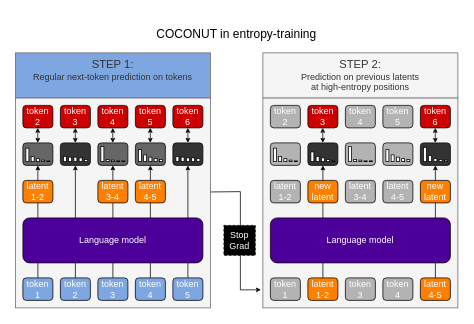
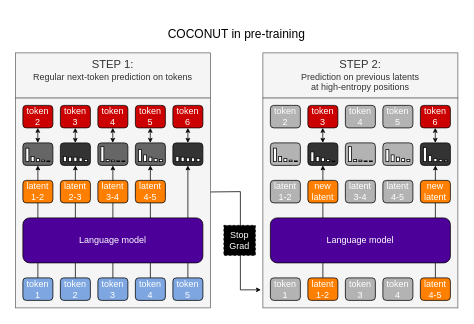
  <mxCell id="0" />
  <mxCell id="1" parent="0" />
  <mxCell id="2" value="" style="rounded=0;whiteSpace=wrap;html=1;fillColor=#f5f5f5;fontColor=#333333;strokeColor=#666666;" parent="1" vertex="1"><mxGeometry x="350" y="130" width="260" height="280" as="geometry" /></mxCell>
  <mxCell id="3" style="edgeStyle=orthogonalEdgeStyle;rounded=0;orthogonalLoop=1;jettySize=auto;html=1;exitX=0.5;exitY=0;exitDx=0;exitDy=0;entryX=0.5;entryY=1;entryDx=0;entryDy=0;endSize=4;" parent="1" source="41" target="98" edge="1"><mxGeometry relative="1" as="geometry" /></mxCell>
  <mxCell id="4" style="edgeStyle=orthogonalEdgeStyle;rounded=0;orthogonalLoop=1;jettySize=auto;html=1;exitX=0.5;exitY=0;exitDx=0;exitDy=0;entryX=0.5;entryY=1;entryDx=0;entryDy=0;endSize=4;" parent="1" source="40" target="80" edge="1"><mxGeometry relative="1" as="geometry" /></mxCell>
  <mxCell id="5" value="" style="rounded=0;whiteSpace=wrap;html=1;fillColor=#f5f5f5;fontColor=#333333;strokeColor=#666666;verticalAlign=top;" parent="1" vertex="1"><mxGeometry x="20" y="130" width="260" height="280" as="geometry" /></mxCell>
  <mxCell id="6" style="edgeStyle=orthogonalEdgeStyle;rounded=0;orthogonalLoop=1;jettySize=auto;html=1;exitX=0.5;exitY=0;exitDx=0;exitDy=0;entryX=0.5;entryY=1;entryDx=0;entryDy=0;endSize=4;" parent="1" source="15" target="68" edge="1"><mxGeometry relative="1" as="geometry" /></mxCell>
  <mxCell id="7" style="edgeStyle=orthogonalEdgeStyle;rounded=0;orthogonalLoop=1;jettySize=auto;html=1;exitX=0.5;exitY=0;exitDx=0;exitDy=0;entryX=0.5;entryY=1;entryDx=0;entryDy=0;endSize=4;" parent="1" source="16" target="62" edge="1"><mxGeometry relative="1" as="geometry" /></mxCell>
  <mxCell id="8" style="edgeStyle=orthogonalEdgeStyle;rounded=0;orthogonalLoop=1;jettySize=auto;html=1;exitX=0.5;exitY=0;exitDx=0;exitDy=0;entryX=0.5;entryY=1;entryDx=0;entryDy=0;endSize=4;" parent="1" source="14" target="56" edge="1"><mxGeometry relative="1" as="geometry" /></mxCell>
  <mxCell id="9" style="edgeStyle=orthogonalEdgeStyle;rounded=0;orthogonalLoop=1;jettySize=auto;html=1;exitX=0.5;exitY=0;exitDx=0;exitDy=0;entryX=0.5;entryY=1;entryDx=0;entryDy=0;endSize=4;" parent="1" source="13" target="50" edge="1"><mxGeometry relative="1" as="geometry" /></mxCell>
  <mxCell id="10" style="edgeStyle=orthogonalEdgeStyle;rounded=0;orthogonalLoop=1;jettySize=auto;html=1;exitX=0.5;exitY=0;exitDx=0;exitDy=0;entryX=0.5;entryY=1;entryDx=0;entryDy=0;endSize=4;" parent="1" source="12" target="44" edge="1"><mxGeometry relative="1" as="geometry" /></mxCell>
  <mxCell id="11" value="Language model" style="rounded=1;whiteSpace=wrap;html=1;fillColor=#4C0099;fontColor=#FFFFFF;" parent="1" vertex="1"><mxGeometry x="30" y="290" width="240" height="60" as="geometry" /></mxCell>
  <mxCell id="12" value="token&lt;div&gt;1&lt;/div&gt;" style="rounded=1;whiteSpace=wrap;html=1;fillColor=#7EA6E0;fontColor=#FFFFFF;" parent="1" vertex="1"><mxGeometry x="30" y="370" width="40" height="30" as="geometry" /></mxCell>
  <mxCell id="13" value="token&lt;div&gt;2&lt;/div&gt;" style="rounded=1;whiteSpace=wrap;html=1;fillColor=#7EA6E0;fontColor=#FFFFFF;" parent="1" vertex="1"><mxGeometry x="80" y="370" width="40" height="30" as="geometry" /></mxCell>
  <mxCell id="14" value="token&lt;div&gt;3&lt;/div&gt;" style="rounded=1;whiteSpace=wrap;html=1;fillColor=#7EA6E0;fontColor=#FFFFFF;" parent="1" vertex="1"><mxGeometry x="130" y="370" width="40" height="30" as="geometry" /></mxCell>
  <mxCell id="15" value="token&lt;div&gt;5&lt;/div&gt;" style="rounded=1;whiteSpace=wrap;html=1;fillColor=#7EA6E0;fontColor=#FFFFFF;" parent="1" vertex="1"><mxGeometry x="230" y="370" width="40" height="30" as="geometry" /></mxCell>
  <mxCell id="16" value="token&lt;div&gt;4&lt;/div&gt;" style="rounded=1;whiteSpace=wrap;html=1;fillColor=#7EA6E0;fontColor=#FFFFFF;" parent="1" vertex="1"><mxGeometry x="180" y="370" width="40" height="30" as="geometry" /></mxCell>
  <mxCell id="17" value="latent&lt;div&gt;1-2&lt;/div&gt;" style="rounded=1;whiteSpace=wrap;html=1;fillColor=#FF8000;fontColor=#FFFFFF;" parent="1" vertex="1"><mxGeometry x="30" y="240" width="40" height="30" as="geometry" /></mxCell>
+ <mxCell id="18" value="latent&lt;div&gt;2-3&lt;/div&gt;" style="rounded=1;whiteSpace=wrap;html=1;fillColor=#FF8000;fontColor=#FFFFFF;" parent="1" vertex="1"><mxGeometry x="80" y="240" width="40" height="30" as="geometry" /></mxCell>
  <mxCell id="19" value="latent&lt;div&gt;3-4&lt;/div&gt;" style="rounded=1;whiteSpace=wrap;html=1;fillColor=#FF8000;fontColor=#FFFFFF;" parent="1" vertex="1"><mxGeometry x="130" y="240" width="40" height="30" as="geometry" /></mxCell>
  <mxCell id="20" value="latent&lt;div&gt;4-5&lt;/div&gt;" style="rounded=1;whiteSpace=wrap;html=1;fillColor=#FF8000;fontColor=#FFFFFF;" parent="1" vertex="1"><mxGeometry x="180" y="240" width="40" height="30" as="geometry" /></mxCell>
  <mxCell id="21" value="token&lt;div&gt;2&lt;/div&gt;" style="rounded=1;whiteSpace=wrap;html=1;fontColor=#FFFFFF;fillColor=#CC0000;" parent="1" vertex="1"><mxGeometry x="30" y="140" width="40" height="30" as="geometry" /></mxCell>
  <mxCell id="22" value="token&lt;div&gt;3&lt;/div&gt;" style="rounded=1;whiteSpace=wrap;html=1;fontColor=#FFFFFF;fillColor=#CC0000;" parent="1" vertex="1"><mxGeometry x="80" y="140" width="40" height="30" as="geometry" /></mxCell>
  <mxCell id="23" value="token&lt;div&gt;4&lt;/div&gt;" style="rounded=1;whiteSpace=wrap;html=1;fontColor=#FFFFFF;fillColor=#CC0000;" parent="1" vertex="1"><mxGeometry x="130" y="140" width="40" height="30" as="geometry" /></mxCell>
  <mxCell id="24" value="token&lt;div&gt;6&lt;/div&gt;" style="rounded=1;whiteSpace=wrap;html=1;fontColor=#FFFFFF;fillColor=#CC0000;" parent="1" vertex="1"><mxGeometry x="230" y="140" width="40" height="30" as="geometry" /></mxCell>
  <mxCell id="25" value="token&lt;div&gt;5&lt;/div&gt;" style="rounded=1;whiteSpace=wrap;html=1;fontColor=#FFFFFF;fillColor=#CC0000;" parent="1" vertex="1"><mxGeometry x="180" y="140" width="40" height="30" as="geometry" /></mxCell>
  <mxCell id="26" value="Language model" style="rounded=1;whiteSpace=wrap;html=1;fillColor=#4C0099;fontColor=#FFFFFF;" parent="1" vertex="1"><mxGeometry x="360" y="290" width="240" height="60" as="geometry" /></mxCell>
  <mxCell id="27" value="token&lt;div&gt;1&lt;/div&gt;" style="rounded=1;whiteSpace=wrap;html=1;fillColor=light-dark(#b3b3b3, #436697);fontColor=#FFFFFF;" parent="1" vertex="1"><mxGeometry x="360" y="370" width="40" height="30" as="geometry" /></mxCell>
  <mxCell id="28" value="token&lt;div&gt;3&lt;/div&gt;" style="rounded=1;whiteSpace=wrap;html=1;fillColor=light-dark(#b3b3b3, #436697);fontColor=#FFFFFF;" parent="1" vertex="1"><mxGeometry x="460" y="370" width="40" height="30" as="geometry" /></mxCell>
  <mxCell id="29" value="token&lt;div&gt;4&lt;/div&gt;" style="rounded=1;whiteSpace=wrap;html=1;fillColor=light-dark(#b3b3b3, #436697);fontColor=#FFFFFF;" parent="1" vertex="1"><mxGeometry x="510" y="370" width="40" height="30" as="geometry" /></mxCell>
  <mxCell id="30" value="latent&lt;div&gt;1-2&lt;/div&gt;" style="rounded=1;whiteSpace=wrap;html=1;fillColor=light-dark(#b3b3b3, #436697);fontColor=#FFFFFF;" parent="1" vertex="1"><mxGeometry x="360" y="240" width="40" height="30" as="geometry" /></mxCell>
  <mxCell id="31" value="new latent" style="rounded=1;whiteSpace=wrap;html=1;fillColor=#FF8000;fontColor=#FFFFFF;" parent="1" vertex="1"><mxGeometry x="410" y="240" width="40" height="30" as="geometry" /></mxCell>
  <mxCell id="32" value="latent&lt;div&gt;3-4&lt;/div&gt;" style="rounded=1;whiteSpace=wrap;html=1;fillColor=light-dark(#b3b3b3, #436697);fontColor=#FFFFFF;" parent="1" vertex="1"><mxGeometry x="460" y="240" width="40" height="30" as="geometry" /></mxCell>
  <mxCell id="33" value="new latent" style="rounded=1;whiteSpace=wrap;html=1;fillColor=#FF8000;fontColor=#FFFFFF;" parent="1" vertex="1"><mxGeometry x="560" y="240" width="40" height="30" as="geometry" /></mxCell>
  <mxCell id="34" value="latent&lt;div&gt;4-5&lt;/div&gt;" style="rounded=1;whiteSpace=wrap;html=1;fillColor=light-dark(#b3b3b3, #436697);fontColor=#FFFFFF;" parent="1" vertex="1"><mxGeometry x="510" y="240" width="40" height="30" as="geometry" /></mxCell>
  <mxCell id="35" value="token&lt;div&gt;2&lt;/div&gt;" style="rounded=1;whiteSpace=wrap;html=1;fontColor=#FFFFFF;fillColor=light-dark(#b3b3b3, #436697);" parent="1" vertex="1"><mxGeometry x="360" y="140" width="40" height="30" as="geometry" /></mxCell>
  <mxCell id="36" value="token&lt;div&gt;3&lt;/div&gt;" style="rounded=1;whiteSpace=wrap;html=1;fontColor=#FFFFFF;fillColor=#CC0000;" parent="1" vertex="1"><mxGeometry x="410" y="140" width="40" height="30" as="geometry" /></mxCell>
  <mxCell id="37" value="token&lt;div&gt;4&lt;/div&gt;" style="rounded=1;whiteSpace=wrap;html=1;fontColor=#FFFFFF;fillColor=light-dark(#b3b3b3, #436697);" parent="1" vertex="1"><mxGeometry x="460" y="140" width="40" height="30" as="geometry" /></mxCell>
  <mxCell id="38" value="token&lt;div&gt;6&lt;/div&gt;" style="rounded=1;whiteSpace=wrap;html=1;fontColor=#FFFFFF;fillColor=#CC0000;" parent="1" vertex="1"><mxGeometry x="560" y="140" width="40" height="30" as="geometry" /></mxCell>
  <mxCell id="39" value="token&lt;div&gt;5&lt;/div&gt;" style="rounded=1;whiteSpace=wrap;html=1;fontColor=#FFFFFF;fillColor=light-dark(#b3b3b3, #436697);" parent="1" vertex="1"><mxGeometry x="510" y="140" width="40" height="30" as="geometry" /></mxCell>
  <mxCell id="40" value="latent&lt;div&gt;1-2&lt;/div&gt;" style="rounded=1;whiteSpace=wrap;html=1;fillColor=#FF8000;fontColor=#FFFFFF;" parent="1" vertex="1"><mxGeometry x="410" y="370" width="40" height="30" as="geometry" /></mxCell>
  <mxCell id="41" value="latent&lt;div&gt;4-5&lt;/div&gt;" style="rounded=1;whiteSpace=wrap;html=1;fillColor=#FF8000;fontColor=#FFFFFF;" parent="1" vertex="1"><mxGeometry x="560" y="370" width="40" height="30" as="geometry" /></mxCell>
  <mxCell id="42" value="" style="endArrow=classic;html=1;rounded=0;entryX=-0.01;entryY=0.914;entryDx=0;entryDy=0;entryPerimeter=0;exitX=1.002;exitY=0.448;exitDx=0;exitDy=0;exitPerimeter=0;endSize=4;" parent="1" source="5" target="2" edge="1"><mxGeometry width="50" height="50" relative="1" as="geometry"><mxPoint x="282" y="254" as="sourcePoint" /><mxPoint x="280" y="140" as="targetPoint" /><Array as="points"><mxPoint x="320" y="255" /><mxPoint x="320" y="386" /></Array></mxGeometry></mxCell>
  <mxCell id="43" value="Stop&lt;div&gt;Grad&lt;/div&gt;" style="rounded=0;whiteSpace=wrap;html=1;fillColor=#000000;fontColor=#FFFFFF;dashed=1;" parent="1" vertex="1"><mxGeometry x="298" y="300" width="42" height="40" as="geometry" /></mxCell>
  <mxCell id="44" value="" style="rounded=1;whiteSpace=wrap;html=1;fillColor=light-dark(#666666, #535353);" parent="1" vertex="1"><mxGeometry x="30" y="190" width="40" height="30" as="geometry" /></mxCell>
  <mxCell id="45" value="" style="rounded=0;whiteSpace=wrap;html=1;" parent="1" vertex="1"><mxGeometry x="34" y="197" width="4" height="18" as="geometry" /></mxCell>
  <mxCell id="46" value="" style="rounded=0;whiteSpace=wrap;html=1;" parent="1" vertex="1"><mxGeometry x="41" y="208" width="4" height="7" as="geometry" /></mxCell>
  <mxCell id="47" value="" style="rounded=0;whiteSpace=wrap;html=1;" parent="1" vertex="1"><mxGeometry x="48" y="211" width="4" height="4" as="geometry" /></mxCell>
  <mxCell id="48" value="" style="rounded=0;whiteSpace=wrap;html=1;" parent="1" vertex="1"><mxGeometry x="62" y="214" width="4" height="1" as="geometry" /></mxCell>
  <mxCell id="49" value="" style="rounded=0;whiteSpace=wrap;html=1;" parent="1" vertex="1"><mxGeometry x="55" y="213" width="4" height="2" as="geometry" /></mxCell>
  <mxCell id="50" value="" style="rounded=1;whiteSpace=wrap;html=1;fillColor=light-dark(#333333,#535353);" parent="1" vertex="1"><mxGeometry x="80" y="190" width="40" height="30" as="geometry" /></mxCell>
  <mxCell id="51" value="" style="rounded=0;whiteSpace=wrap;html=1;" parent="1" vertex="1"><mxGeometry x="84" y="208" width="4" height="7" as="geometry" /></mxCell>
  <mxCell id="52" value="" style="rounded=0;whiteSpace=wrap;html=1;" parent="1" vertex="1"><mxGeometry x="91" y="209" width="4" height="6" as="geometry" /></mxCell>
  <mxCell id="53" value="" style="rounded=0;whiteSpace=wrap;html=1;" parent="1" vertex="1"><mxGeometry x="98" y="209" width="4" height="6" as="geometry" /></mxCell>
  <mxCell id="54" value="" style="rounded=0;whiteSpace=wrap;html=1;" parent="1" vertex="1"><mxGeometry x="112" y="212" width="4" height="3" as="geometry" /></mxCell>
  <mxCell id="55" value="" style="rounded=0;whiteSpace=wrap;html=1;" parent="1" vertex="1"><mxGeometry x="105" y="210" width="4" height="5" as="geometry" /></mxCell>
  <mxCell id="56" value="" style="rounded=1;whiteSpace=wrap;html=1;fillColor=light-dark(#666666, #535353);" parent="1" vertex="1"><mxGeometry x="130" y="190" width="40" height="30" as="geometry" /></mxCell>
  <mxCell id="57" value="" style="rounded=0;whiteSpace=wrap;html=1;" parent="1" vertex="1"><mxGeometry x="134" y="195" width="4" height="20" as="geometry" /></mxCell>
  <mxCell id="58" value="" style="rounded=0;whiteSpace=wrap;html=1;" parent="1" vertex="1"><mxGeometry x="141" y="212" width="4" height="3" as="geometry" /></mxCell>
  <mxCell id="59" value="" style="rounded=0;whiteSpace=wrap;html=1;" parent="1" vertex="1"><mxGeometry x="148" y="213" width="4" height="2" as="geometry" /></mxCell>
  <mxCell id="60" value="" style="rounded=0;whiteSpace=wrap;html=1;" parent="1" vertex="1"><mxGeometry x="162" y="214" width="4" height="1" as="geometry" /></mxCell>
  <mxCell id="61" value="" style="rounded=0;whiteSpace=wrap;html=1;" parent="1" vertex="1"><mxGeometry x="155" y="214" width="4" height="1" as="geometry" /></mxCell>
  <mxCell id="62" value="" style="rounded=1;whiteSpace=wrap;html=1;fillColor=light-dark(#666666, #535353);" parent="1" vertex="1"><mxGeometry x="180" y="190" width="40" height="30" as="geometry" /></mxCell>
  <mxCell id="63" value="" style="rounded=0;whiteSpace=wrap;html=1;" parent="1" vertex="1"><mxGeometry x="184" y="199" width="4" height="16" as="geometry" /></mxCell>
  <mxCell id="64" value="" style="rounded=0;whiteSpace=wrap;html=1;" parent="1" vertex="1"><mxGeometry x="191" y="206" width="4" height="9" as="geometry" /></mxCell>
  <mxCell id="65" value="" style="rounded=0;whiteSpace=wrap;html=1;" parent="1" vertex="1"><mxGeometry x="198" y="209" width="4" height="6" as="geometry" /></mxCell>
  <mxCell id="66" value="" style="rounded=0;whiteSpace=wrap;html=1;" parent="1" vertex="1"><mxGeometry x="212" y="212" width="4" height="3" as="geometry" /></mxCell>
  <mxCell id="67" value="" style="rounded=0;whiteSpace=wrap;html=1;" parent="1" vertex="1"><mxGeometry x="205" y="211" width="4" height="4" as="geometry" /></mxCell>
  <mxCell id="68" value="" style="rounded=1;whiteSpace=wrap;html=1;fillColor=light-dark(#333333,#535353);" parent="1" vertex="1"><mxGeometry x="230" y="190" width="40" height="30" as="geometry" /></mxCell>
  <mxCell id="69" value="" style="rounded=0;whiteSpace=wrap;html=1;" parent="1" vertex="1"><mxGeometry x="234" y="208" width="4" height="7" as="geometry" /></mxCell>
  <mxCell id="70" value="" style="rounded=0;whiteSpace=wrap;html=1;" parent="1" vertex="1"><mxGeometry x="241" y="209" width="4" height="6" as="geometry" /></mxCell>
  <mxCell id="71" value="" style="rounded=0;whiteSpace=wrap;html=1;" parent="1" vertex="1"><mxGeometry x="248" y="210" width="4" height="5" as="geometry" /></mxCell>
  <mxCell id="72" value="" style="rounded=0;whiteSpace=wrap;html=1;" parent="1" vertex="1"><mxGeometry x="262" y="211" width="4" height="4" as="geometry" /></mxCell>
  <mxCell id="73" value="" style="rounded=0;whiteSpace=wrap;html=1;" parent="1" vertex="1"><mxGeometry x="255" y="210" width="4" height="5" as="geometry" /></mxCell>
  <mxCell id="74" value="" style="rounded=1;whiteSpace=wrap;html=1;fillColor=light-dark(#b3b3b3, #535353);" parent="1" vertex="1"><mxGeometry x="360" y="190" width="40" height="30" as="geometry" /></mxCell>
  <mxCell id="75" value="" style="rounded=0;whiteSpace=wrap;html=1;" parent="1" vertex="1"><mxGeometry x="364" y="197" width="4" height="18" as="geometry" /></mxCell>
  <mxCell id="76" value="" style="rounded=0;whiteSpace=wrap;html=1;" parent="1" vertex="1"><mxGeometry x="371" y="208" width="4" height="7" as="geometry" /></mxCell>
  <mxCell id="77" value="" style="rounded=0;whiteSpace=wrap;html=1;" parent="1" vertex="1"><mxGeometry x="378" y="211" width="4" height="4" as="geometry" /></mxCell>
  <mxCell id="78" value="" style="rounded=0;whiteSpace=wrap;html=1;" parent="1" vertex="1"><mxGeometry x="392" y="214" width="4" height="1" as="geometry" /></mxCell>
  <mxCell id="79" value="" style="rounded=0;whiteSpace=wrap;html=1;" parent="1" vertex="1"><mxGeometry x="385" y="213" width="4" height="2" as="geometry" /></mxCell>
  <mxCell id="80" value="" style="rounded=1;whiteSpace=wrap;html=1;fillColor=light-dark(#333333, #535353);" parent="1" vertex="1"><mxGeometry x="410" y="190" width="40" height="30" as="geometry" /></mxCell>
  <mxCell id="81" value="" style="rounded=0;whiteSpace=wrap;html=1;" parent="1" vertex="1"><mxGeometry x="414" y="202" width="4" height="13" as="geometry" /></mxCell>
  <mxCell id="82" value="" style="rounded=0;whiteSpace=wrap;html=1;" parent="1" vertex="1"><mxGeometry x="421" y="208" width="4" height="7" as="geometry" /></mxCell>
  <mxCell id="83" value="" style="rounded=0;whiteSpace=wrap;html=1;" parent="1" vertex="1"><mxGeometry x="428" y="210" width="4" height="5" as="geometry" /></mxCell>
  <mxCell id="84" value="" style="rounded=0;whiteSpace=wrap;html=1;" parent="1" vertex="1"><mxGeometry x="442" y="214" width="4" height="1" as="geometry" /></mxCell>
  <mxCell id="85" value="" style="rounded=0;whiteSpace=wrap;html=1;" parent="1" vertex="1"><mxGeometry x="435" y="212" width="4" height="3" as="geometry" /></mxCell>
  <mxCell id="86" value="" style="rounded=1;whiteSpace=wrap;html=1;fillColor=light-dark(#b3b3b3, #535353);" parent="1" vertex="1"><mxGeometry x="460" y="190" width="40" height="30" as="geometry" /></mxCell>
  <mxCell id="87" value="" style="rounded=0;whiteSpace=wrap;html=1;" parent="1" vertex="1"><mxGeometry x="464" y="195" width="4" height="20" as="geometry" /></mxCell>
  <mxCell id="88" value="" style="rounded=0;whiteSpace=wrap;html=1;" parent="1" vertex="1"><mxGeometry x="471" y="212" width="4" height="3" as="geometry" /></mxCell>
  <mxCell id="89" value="" style="rounded=0;whiteSpace=wrap;html=1;" parent="1" vertex="1"><mxGeometry x="478" y="213" width="4" height="2" as="geometry" /></mxCell>
  <mxCell id="90" value="" style="rounded=0;whiteSpace=wrap;html=1;" parent="1" vertex="1"><mxGeometry x="492" y="214" width="4" height="1" as="geometry" /></mxCell>
  <mxCell id="91" value="" style="rounded=0;whiteSpace=wrap;html=1;" parent="1" vertex="1"><mxGeometry x="485" y="214" width="4" height="1" as="geometry" /></mxCell>
  <mxCell id="92" value="" style="rounded=1;whiteSpace=wrap;html=1;fillColor=light-dark(#b3b3b3, #535353);" parent="1" vertex="1"><mxGeometry x="510" y="190" width="40" height="30" as="geometry" /></mxCell>
  <mxCell id="93" value="" style="rounded=0;whiteSpace=wrap;html=1;" parent="1" vertex="1"><mxGeometry x="514" y="199" width="4" height="16" as="geometry" /></mxCell>
  <mxCell id="94" value="" style="rounded=0;whiteSpace=wrap;html=1;" parent="1" vertex="1"><mxGeometry x="521" y="206" width="4" height="9" as="geometry" /></mxCell>
  <mxCell id="95" value="" style="rounded=0;whiteSpace=wrap;html=1;" parent="1" vertex="1"><mxGeometry x="528" y="209" width="4" height="6" as="geometry" /></mxCell>
  <mxCell id="96" value="" style="rounded=0;whiteSpace=wrap;html=1;" parent="1" vertex="1"><mxGeometry x="542" y="212" width="4" height="3" as="geometry" /></mxCell>
  <mxCell id="97" value="" style="rounded=0;whiteSpace=wrap;html=1;" parent="1" vertex="1"><mxGeometry x="535" y="211" width="4" height="4" as="geometry" /></mxCell>
  <mxCell id="98" value="" style="rounded=1;whiteSpace=wrap;html=1;fillColor=light-dark(#333333, #535353);" parent="1" vertex="1"><mxGeometry x="560" y="190" width="40" height="30" as="geometry" /></mxCell>
  <mxCell id="99" value="" style="rounded=0;whiteSpace=wrap;html=1;" parent="1" vertex="1"><mxGeometry x="564" y="196" width="4" height="19" as="geometry" /></mxCell>
  <mxCell id="100" value="" style="rounded=0;whiteSpace=wrap;html=1;" parent="1" vertex="1"><mxGeometry x="571" y="207" width="4" height="8" as="geometry" /></mxCell>
  <mxCell id="101" value="" style="rounded=0;whiteSpace=wrap;html=1;" parent="1" vertex="1"><mxGeometry x="578" y="211" width="4" height="4" as="geometry" /></mxCell>
  <mxCell id="102" value="" style="rounded=0;whiteSpace=wrap;html=1;" parent="1" vertex="1"><mxGeometry x="592" y="213" width="4" height="2" as="geometry" /></mxCell>
  <mxCell id="103" value="" style="rounded=0;whiteSpace=wrap;html=1;" parent="1" vertex="1"><mxGeometry x="585" y="212" width="4" height="3" as="geometry" /></mxCell>
- <mxCell id="104" value="&lt;font style=&quot;font-size: 15px;&quot;&gt;STEP 1:&lt;/font&gt;&lt;div&gt;Regular next-token prediction on tokens&lt;/div&gt;" style="rounded=0;whiteSpace=wrap;html=1;fillColor=#7ea6e0;fontColor=#333333;strokeColor=#666666;verticalAlign=top;" parent="1" vertex="1"><mxGeometry x="20" y="70" width="260" height="60" as="geometry" /></mxCell>
+ <mxCell id="104" value="&lt;font style=&quot;font-size: 15px;&quot;&gt;STEP 1:&lt;/font&gt;&lt;div&gt;Regular next-token prediction on tokens&lt;/div&gt;" style="rounded=0;whiteSpace=wrap;html=1;fillColor=#f5f5f5;fontColor=#333333;strokeColor=#666666;verticalAlign=top;" parent="1" vertex="1"><mxGeometry x="20" y="70" width="260" height="60" as="geometry" /></mxCell>
  <mxCell id="105" value="&lt;font style=&quot;font-size: 15px;&quot;&gt;STEP 2:&lt;/font&gt;&lt;div&gt;Prediction on previous latents&lt;/div&gt;&lt;div&gt;at high-entropy positions&lt;/div&gt;" style="rounded=0;whiteSpace=wrap;html=1;fillColor=#f5f5f5;fontColor=#333333;strokeColor=#666666;verticalAlign=top;" parent="1" vertex="1"><mxGeometry x="350" y="70" width="260" height="60" as="geometry" /></mxCell>
  <mxCell id="106" value="" style="endArrow=classic;startArrow=classic;html=1;rounded=0;entryX=0.5;entryY=1;entryDx=0;entryDy=0;exitX=0.5;exitY=0;exitDx=0;exitDy=0;strokeWidth=1;endSize=4;startSize=4;" parent="1" source="68" target="24" edge="1"><mxGeometry width="50" height="50" relative="1" as="geometry"><mxPoint x="230" y="290" as="sourcePoint" /><mxPoint x="280" y="240" as="targetPoint" /></mxGeometry></mxCell>
  <mxCell id="107" value="" style="endArrow=classic;startArrow=classic;html=1;rounded=0;entryX=0.5;entryY=1;entryDx=0;entryDy=0;exitX=0.5;exitY=0;exitDx=0;exitDy=0;strokeWidth=1;endSize=4;startSize=4;" parent="1" edge="1"><mxGeometry width="50" height="50" relative="1" as="geometry"><mxPoint x="199.88" y="190" as="sourcePoint" /><mxPoint x="199.88" y="170" as="targetPoint" /></mxGeometry></mxCell>
  <mxCell id="108" value="" style="endArrow=classic;startArrow=classic;html=1;rounded=0;entryX=0.5;entryY=1;entryDx=0;entryDy=0;exitX=0.5;exitY=0;exitDx=0;exitDy=0;strokeWidth=1;endSize=4;startSize=4;" parent="1" edge="1"><mxGeometry width="50" height="50" relative="1" as="geometry"><mxPoint x="149.88" y="190" as="sourcePoint" /><mxPoint x="149.88" y="170" as="targetPoint" /></mxGeometry></mxCell>
  <mxCell id="109" value="" style="endArrow=classic;startArrow=classic;html=1;rounded=0;entryX=0.5;entryY=1;entryDx=0;entryDy=0;exitX=0.5;exitY=0;exitDx=0;exitDy=0;strokeWidth=1;endSize=4;startSize=4;" parent="1" edge="1"><mxGeometry width="50" height="50" relative="1" as="geometry"><mxPoint x="99.88" y="190" as="sourcePoint" /><mxPoint x="99.88" y="170" as="targetPoint" /></mxGeometry></mxCell>
  <mxCell id="110" value="" style="endArrow=classic;startArrow=classic;html=1;rounded=0;entryX=0.5;entryY=1;entryDx=0;entryDy=0;exitX=0.5;exitY=0;exitDx=0;exitDy=0;strokeWidth=1;endSize=4;startSize=4;" parent="1" edge="1"><mxGeometry width="50" height="50" relative="1" as="geometry"><mxPoint x="49.88" y="190" as="sourcePoint" /><mxPoint x="49.88" y="170" as="targetPoint" /></mxGeometry></mxCell>
  <mxCell id="111" value="" style="endArrow=classic;startArrow=classic;html=1;rounded=0;entryX=0.5;entryY=1;entryDx=0;entryDy=0;exitX=0.5;exitY=0;exitDx=0;exitDy=0;strokeWidth=1;endSize=4;startSize=4;" parent="1" edge="1"><mxGeometry width="50" height="50" relative="1" as="geometry"><mxPoint x="429.86" y="190" as="sourcePoint" /><mxPoint x="429.86" y="170" as="targetPoint" /></mxGeometry></mxCell>
  <mxCell id="112" value="" style="endArrow=classic;startArrow=classic;html=1;rounded=0;entryX=0.5;entryY=1;entryDx=0;entryDy=0;exitX=0.5;exitY=0;exitDx=0;exitDy=0;strokeWidth=1;endSize=4;startSize=4;" parent="1" edge="1"><mxGeometry width="50" height="50" relative="1" as="geometry"><mxPoint x="579.87" y="190" as="sourcePoint" /><mxPoint x="579.87" y="170" as="targetPoint" /></mxGeometry></mxCell>
- <mxCell id="113" value="&lt;font style=&quot;font-size: 16px;&quot;&gt;COCONUT in entropy-training&lt;/font&gt;" style="text;html=1;align=center;verticalAlign=middle;whiteSpace=wrap;rounded=0;" parent="1" vertex="1"><mxGeometry x="20" y="20" width="590" height="50" as="geometry" /></mxCell>
+ <mxCell id="113" value="&lt;font style=&quot;font-size: 16px;&quot;&gt;COCONUT in pre-training&lt;/font&gt;" style="text;html=1;align=center;verticalAlign=middle;whiteSpace=wrap;rounded=0;" parent="1" vertex="1"><mxGeometry x="20" y="20" width="590" height="50" as="geometry" /></mxCell>
